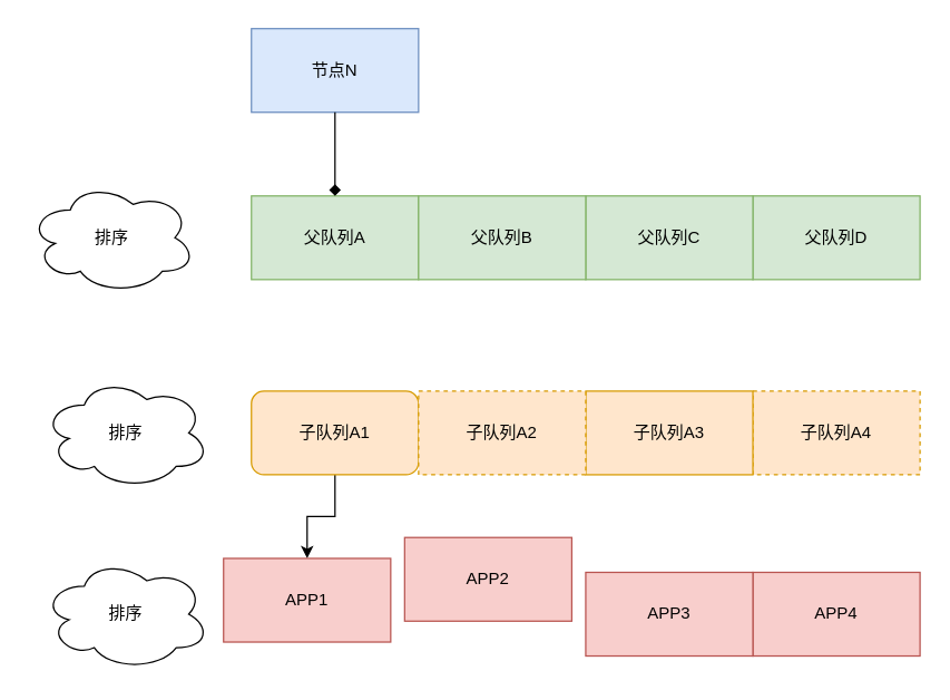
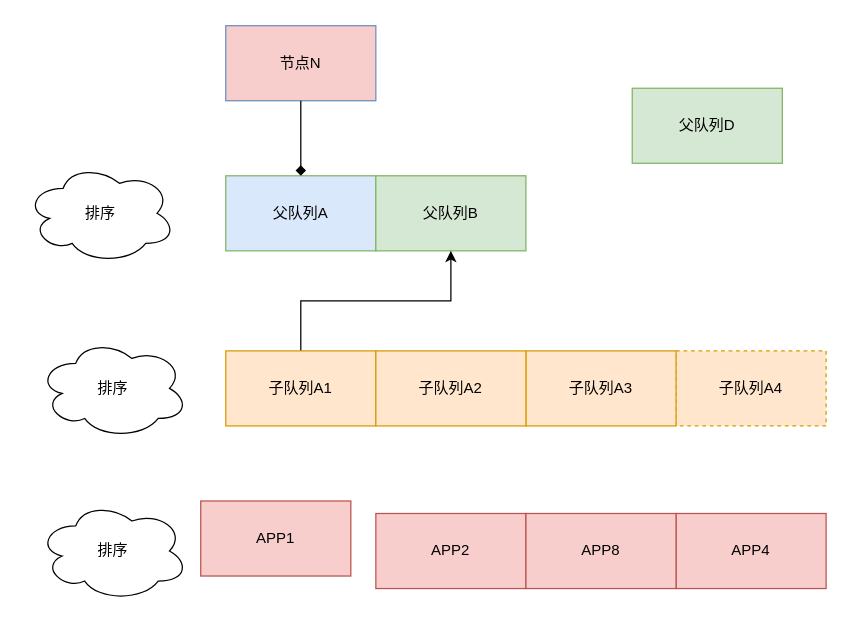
  <mxCell id="0" />
  <mxCell id="1" parent="0" />
- <mxCell id="2" value="节点N" style="rounded=0;whiteSpace=wrap;html=1;fillColor=#dae8fc;strokeColor=#6c8ebf;" vertex="1" parent="1"><mxGeometry x="180" y="20" width="120" height="60" as="geometry" /></mxCell>
- <mxCell id="3" value="父队列A" style="rounded=0;whiteSpace=wrap;html=1;fillColor=#d5e8d4;strokeColor=#82b366;" vertex="1" parent="1"><mxGeometry x="180" y="140" width="120" height="60" as="geometry" /></mxCell>
- <mxCell id="4" value="父队列D" style="rounded=0;whiteSpace=wrap;html=1;fillColor=#d5e8d4;strokeColor=#82b366;" vertex="1" parent="1"><mxGeometry x="540" y="140" width="120" height="60" as="geometry" /></mxCell>
- <mxCell id="5" value="父队列C" style="rounded=0;whiteSpace=wrap;html=1;fillColor=#d5e8d4;strokeColor=#82b366;" vertex="1" parent="1"><mxGeometry x="420" y="140" width="120" height="60" as="geometry" /></mxCell>
+ <mxCell id="2" value="节点N" style="rounded=0;whiteSpace=wrap;html=1;fillColor=#f8cecc;strokeColor=#6c8ebf;" vertex="1" parent="1"><mxGeometry x="180" y="20" width="120" height="60" as="geometry" /></mxCell>
+ <mxCell id="3" value="父队列A" style="rounded=0;whiteSpace=wrap;html=1;fillColor=#dae8fc;strokeColor=#82b366;" vertex="1" parent="1"><mxGeometry x="180" y="140" width="120" height="60" as="geometry" /></mxCell>
+ <mxCell id="4" value="父队列D" style="rounded=0;whiteSpace=wrap;html=1;fillColor=#d5e8d4;strokeColor=#82b366;" vertex="1" parent="1"><mxGeometry x="505" y="70" width="120" height="60" as="geometry" /></mxCell>
  <mxCell id="6" value="父队列B" style="rounded=0;whiteSpace=wrap;html=1;fillColor=#d5e8d4;strokeColor=#82b366;" vertex="1" parent="1"><mxGeometry x="300" y="140" width="120" height="60" as="geometry" /></mxCell>
- <mxCell id="7" style="edgeStyle=orthogonalEdgeStyle;rounded=0;orthogonalLoop=1;jettySize=auto;html=1;entryX=0.5;entryY=0;entryDx=0;entryDy=0;" edge="1" parent="1" source="8" target="12"><mxGeometry relative="1" as="geometry"><mxPoint x="240" y="390" as="targetPoint" /></mxGeometry></mxCell>
- <mxCell id="8" value="子队列A1" style="whiteSpace=wrap;html=1;fillColor=#ffe6cc;strokeColor=#d79b00;rounded=1;" vertex="1" parent="1"><mxGeometry x="180" y="280" width="120" height="60" as="geometry" /></mxCell>
+ <mxCell id="7" style="edgeStyle=orthogonalEdgeStyle;rounded=0;orthogonalLoop=1;jettySize=auto;html=1;" edge="1" parent="1" source="8" target="6"><mxGeometry relative="1" as="geometry"><mxPoint x="240" y="390" as="targetPoint" /></mxGeometry></mxCell>
+ <mxCell id="8" value="子队列A1" style="rounded=0;whiteSpace=wrap;html=1;fillColor=#ffe6cc;strokeColor=#d79b00;" vertex="1" parent="1"><mxGeometry x="180" y="280" width="120" height="60" as="geometry" /></mxCell>
  <mxCell id="9" value="子队列A4" style="rounded=0;whiteSpace=wrap;html=1;fillColor=#ffe6cc;strokeColor=#d79b00;dashed=1;" vertex="1" parent="1"><mxGeometry x="540" y="280" width="120" height="60" as="geometry" /></mxCell>
  <mxCell id="10" value="子队列A3" style="rounded=0;whiteSpace=wrap;html=1;fillColor=#ffe6cc;strokeColor=#d79b00;" vertex="1" parent="1"><mxGeometry x="420" y="280" width="120" height="60" as="geometry" /></mxCell>
- <mxCell id="11" value="子队列A2" style="rounded=0;whiteSpace=wrap;html=1;fillColor=#ffe6cc;strokeColor=#d79b00;dashed=1;" vertex="1" parent="1"><mxGeometry x="300" y="280" width="120" height="60" as="geometry" /></mxCell>
+ <mxCell id="11" value="子队列A2" style="rounded=0;whiteSpace=wrap;html=1;fillColor=#ffe6cc;strokeColor=#d79b00;" vertex="1" parent="1"><mxGeometry x="300" y="280" width="120" height="60" as="geometry" /></mxCell>
  <mxCell id="12" value="APP1" style="rounded=0;whiteSpace=wrap;html=1;fillColor=#f8cecc;strokeColor=#b85450;" vertex="1" parent="1"><mxGeometry x="160" y="400" width="120" height="60" as="geometry" /></mxCell>
- <mxCell id="13" value="APP2" style="rounded=0;whiteSpace=wrap;html=1;fillColor=#f8cecc;strokeColor=#b85450;" vertex="1" parent="1"><mxGeometry x="290" y="385" width="120" height="60" as="geometry" /></mxCell>
+ <mxCell id="13" value="APP2" style="rounded=0;whiteSpace=wrap;html=1;fillColor=#f8cecc;strokeColor=#b85450;" vertex="1" parent="1"><mxGeometry x="300" y="410" width="120" height="60" as="geometry" /></mxCell>
  <mxCell id="14" value="APP4" style="rounded=0;whiteSpace=wrap;html=1;fillColor=#f8cecc;strokeColor=#b85450;" vertex="1" parent="1"><mxGeometry x="540" y="410" width="120" height="60" as="geometry" /></mxCell>
- <mxCell id="15" value="APP3" style="rounded=0;whiteSpace=wrap;html=1;fillColor=#f8cecc;strokeColor=#b85450;" vertex="1" parent="1"><mxGeometry x="420" y="410" width="120" height="60" as="geometry" /></mxCell>
+ <mxCell id="15" value="APP8" style="rounded=0;whiteSpace=wrap;html=1;fillColor=#f8cecc;strokeColor=#b85450;" vertex="1" parent="1"><mxGeometry x="420" y="410" width="120" height="60" as="geometry" /></mxCell>
  <mxCell id="16" value="" style="endArrow=diamond;html=1;exitX=0.5;exitY=1;exitDx=0;exitDy=0;entryX=0.5;entryY=0;entryDx=0;entryDy=0;" edge="1" parent="1" source="2" target="3"><mxGeometry width="50" height="50" relative="1" as="geometry"><mxPoint x="240" y="130" as="sourcePoint" /><mxPoint x="290" y="80" as="targetPoint" /></mxGeometry></mxCell>
  <mxCell id="17" value="排序" style="ellipse;shape=cloud;whiteSpace=wrap;html=1;" vertex="1" parent="1"><mxGeometry x="20" y="130" width="120" height="80" as="geometry" /></mxCell>
  <mxCell id="18" value="排序" style="ellipse;shape=cloud;whiteSpace=wrap;html=1;" vertex="1" parent="1"><mxGeometry x="30" y="270" width="120" height="80" as="geometry" /></mxCell>
  <mxCell id="19" value="排序" style="ellipse;shape=cloud;whiteSpace=wrap;html=1;" vertex="1" parent="1"><mxGeometry x="30" y="400" width="120" height="80" as="geometry" /></mxCell>
